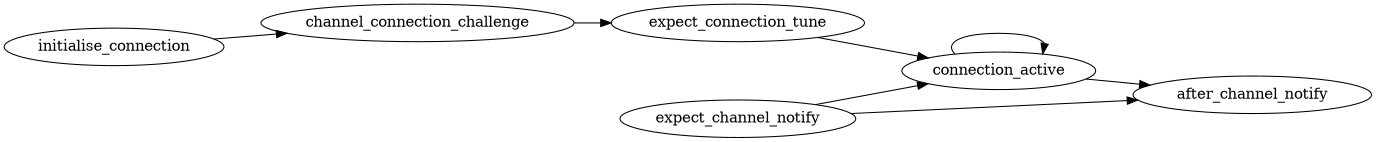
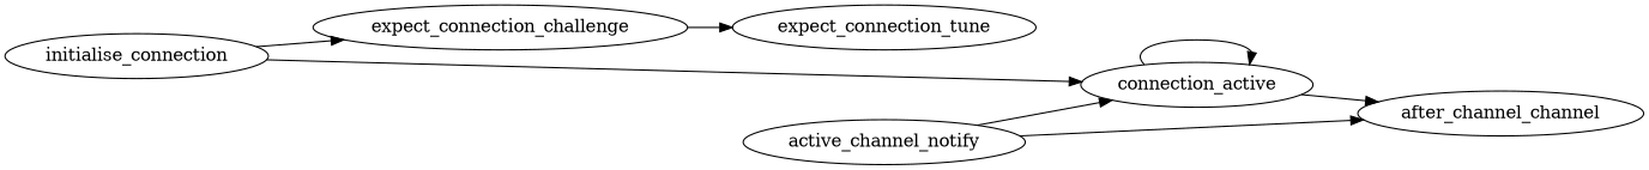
  digraph {
    rankdir=LR
    initialise_connection
-   expect_connection_challenge [label=channel_connection_challenge]
+   expect_connection_challenge
    expect_connection_tune
    connection_active
-   after_channel_notify
-   expect_channel_notify
+   after_channel_notify [label=after_channel_channel]
+   expect_channel_notify [label=active_channel_notify]
    subgraph sub_1 {
      initialise_connection
      expect_connection_challenge
      expect_connection_tune
      connection_active
      after_channel_notify
      expect_channel_notify
    }
    initialise_connection -> expect_connection_challenge
    expect_connection_challenge -> expect_connection_tune
-   expect_connection_tune -> connection_active
+   initialise_connection -> connection_active
    connection_active -> connection_active
    connection_active -> after_channel_notify
    expect_channel_notify -> connection_active
    expect_channel_notify -> after_channel_notify
  }
